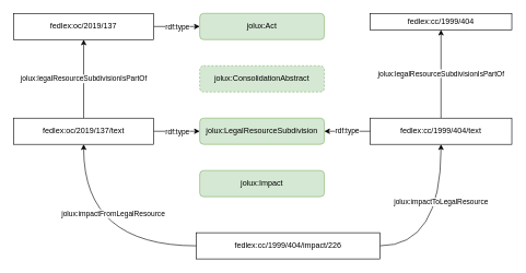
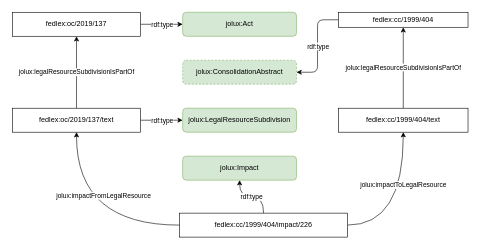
  <mxCell id="0" />
  <mxCell id="1" parent="0" />
  <mxCell id="2" value="fedlex:oc/2019/137" style="rounded=0;whiteSpace=wrap;html=1;" parent="1" vertex="1"><mxGeometry x="20" y="20" width="214" height="40" as="geometry" /></mxCell>
  <mxCell id="3" value="jolux:legalResourceSubdivisionIsPartOf" style="edgeStyle=none;html=1;exitX=0.5;exitY=0;exitDx=0;exitDy=0;entryX=0.5;entryY=1;entryDx=0;entryDy=0;" parent="1" source="4" target="2" edge="1"><mxGeometry relative="1" as="geometry"><mxPoint x="107" y="140" as="targetPoint" /></mxGeometry></mxCell>
  <mxCell id="4" value="fedlex:oc/2019/137/text" style="rounded=0;whiteSpace=wrap;html=1;" parent="1" vertex="1"><mxGeometry x="20" y="180" width="214" height="40" as="geometry" /></mxCell>
+ <mxCell id="5" value="rdf:type" style="edgeStyle=orthogonalEdgeStyle;curved=1;html=1;exitX=0.5;exitY=0;exitDx=0;exitDy=0;" parent="1" source="9" target="10" edge="1"><mxGeometry relative="1" as="geometry" /></mxCell>
  <mxCell id="6" style="edgeStyle=orthogonalEdgeStyle;curved=1;html=1;entryX=0.5;entryY=1;entryDx=0;entryDy=0;exitX=0;exitY=0.5;exitDx=0;exitDy=0;" parent="1" source="9" target="4" edge="1"><mxGeometry relative="1" as="geometry" /></mxCell>
  <mxCell id="7" value="jolux:impactFromLegalResource" style="edgeLabel;html=1;align=center;verticalAlign=middle;resizable=0;points=[];" parent="6" vertex="1" connectable="0"><mxGeometry x="-0.22" y="-11" relative="1" as="geometry"><mxPoint y="-39" as="offset" /></mxGeometry></mxCell>
  <mxCell id="8" value="jolux:impactToLegalResource" style="edgeStyle=orthogonalEdgeStyle;curved=1;html=1;entryX=0.5;entryY=1;entryDx=0;entryDy=0;exitX=1;exitY=0.5;exitDx=0;exitDy=0;" parent="1" source="9" target="17" edge="1"><mxGeometry x="0.291" relative="1" as="geometry"><mxPoint as="offset" /></mxGeometry></mxCell>
  <mxCell id="9" value="fedlex:cc/1999/404/impact/226" style="rounded=0;whiteSpace=wrap;html=1;" parent="1" vertex="1"><mxGeometry x="299" y="355" width="280" height="40" as="geometry" /></mxCell>
  <mxCell id="10" value="jolux:Impact" style="rounded=1;whiteSpace=wrap;html=1;fillColor=#d5e8d4;strokeColor=#82b366;" parent="1" vertex="1"><mxGeometry x="304" y="260" width="190" height="40" as="geometry" /></mxCell>
+ <mxCell id="11" style="edgeStyle=orthogonalEdgeStyle;html=1;exitX=0;exitY=0.5;exitDx=0;exitDy=0;entryX=1;entryY=0.5;entryDx=0;entryDy=0;" parent="1" target="16" edge="1" source="13"><mxGeometry relative="1" as="geometry"><mxPoint x="558" y="40" as="sourcePoint" /></mxGeometry></mxCell>
+ <mxCell id="12" value="&lt;div&gt;rdf:type&lt;/div&gt;" style="edgeLabel;html=1;align=center;verticalAlign=middle;resizable=0;points=[];" parent="11" vertex="1" connectable="0"><mxGeometry relative="1" as="geometry"><mxPoint as="offset" /></mxGeometry></mxCell>
  <mxCell id="13" value="fedlex:cc/1999/404" style="rounded=0;whiteSpace=wrap;html=1;" parent="1" vertex="1"><mxGeometry x="564" y="20" width="216" height="25" as="geometry" /></mxCell>
  <mxCell id="14" value="jolux:Act" style="rounded=1;whiteSpace=wrap;html=1;fillColor=#d5e8d4;strokeColor=#82b366;" parent="1" vertex="1"><mxGeometry x="304" y="20" width="190" height="40" as="geometry" /></mxCell>
  <mxCell id="15" value="jolux:legalResourceSubdivisionIsPartOf" style="edgeStyle=none;html=1;exitX=0.5;exitY=0;exitDx=0;exitDy=0;entryX=0.5;entryY=1;entryDx=0;entryDy=0;" parent="1" source="17" target="13" edge="1"><mxGeometry relative="1" as="geometry"><mxPoint x="684" y="140" as="targetPoint" /></mxGeometry></mxCell>
  <mxCell id="16" value="jolux:ConsolidationAbstract" style="rounded=1;whiteSpace=wrap;html=1;fillColor=#d5e8d4;strokeColor=#82b366;dashed=1;" parent="1" vertex="1"><mxGeometry x="304" y="100" width="190" height="40" as="geometry" /></mxCell>
  <mxCell id="17" value="fedlex:cc/1999/404/text" style="rounded=0;whiteSpace=wrap;html=1;" parent="1" vertex="1"><mxGeometry x="564" y="180" width="216" height="40" as="geometry" /></mxCell>
- <mxCell id="18" value="rdf:type" style="edgeStyle=orthogonalEdgeStyle;rounded=0;html=1;exitX=0;exitY=0.5;exitDx=0;exitDy=0;entryX=1;entryY=0.5;entryDx=0;entryDy=0;" parent="1" target="19" edge="1" source="17"><mxGeometry relative="1" as="geometry"><mxPoint x="558" y="200" as="sourcePoint" /></mxGeometry></mxCell>
  <mxCell id="19" value="jolux:LegalResourceSubdivision" style="rounded=1;whiteSpace=wrap;html=1;fillColor=#d5e8d4;strokeColor=#82b366;" parent="1" vertex="1"><mxGeometry x="304" y="180" width="190" height="40" as="geometry" /></mxCell>
  <mxCell id="20" style="edgeStyle=orthogonalEdgeStyle;html=1;exitX=1;exitY=0.5;exitDx=0;exitDy=0;entryX=0;entryY=0.5;entryDx=0;entryDy=0;" parent="1" source="2" target="14" edge="1"><mxGeometry relative="1" as="geometry"><mxPoint x="228" y="120" as="sourcePoint" /><mxPoint x="300" y="40" as="targetPoint" /></mxGeometry></mxCell>
  <mxCell id="21" value="&lt;div&gt;rdf:type&lt;/div&gt;" style="edgeLabel;html=1;align=center;verticalAlign=middle;resizable=0;points=[];" parent="20" vertex="1" connectable="0"><mxGeometry relative="1" as="geometry"><mxPoint as="offset" /></mxGeometry></mxCell>
  <mxCell id="22" style="edgeStyle=orthogonalEdgeStyle;html=1;entryX=0;entryY=0.5;entryDx=0;entryDy=0;exitX=1;exitY=0.5;exitDx=0;exitDy=0;" parent="1" target="19" edge="1" source="4"><mxGeometry relative="1" as="geometry"><mxPoint x="250" y="200" as="sourcePoint" /><mxPoint x="300" y="200" as="targetPoint" /></mxGeometry></mxCell>
  <mxCell id="23" value="&lt;div&gt;rdf:type&lt;/div&gt;" style="edgeLabel;html=1;align=center;verticalAlign=middle;resizable=0;points=[];" parent="22" vertex="1" connectable="0"><mxGeometry relative="1" as="geometry"><mxPoint as="offset" /></mxGeometry></mxCell>
